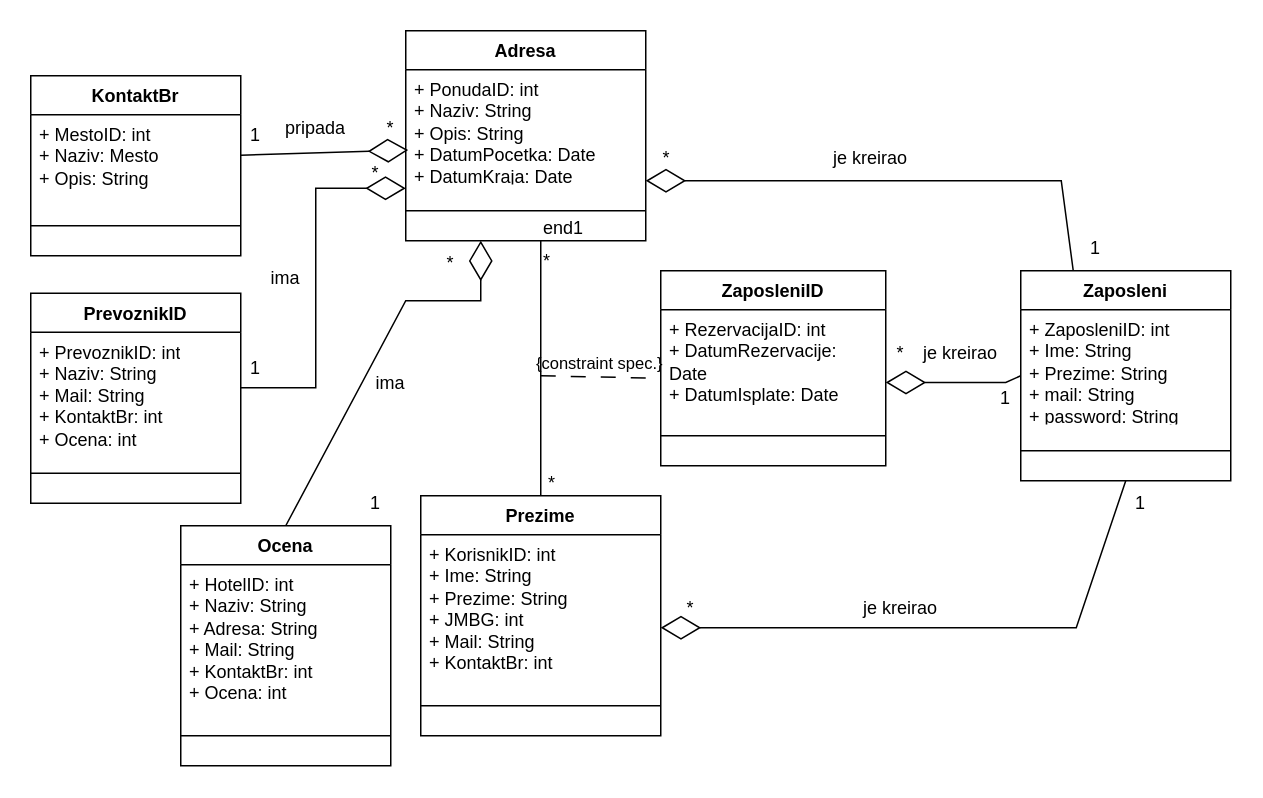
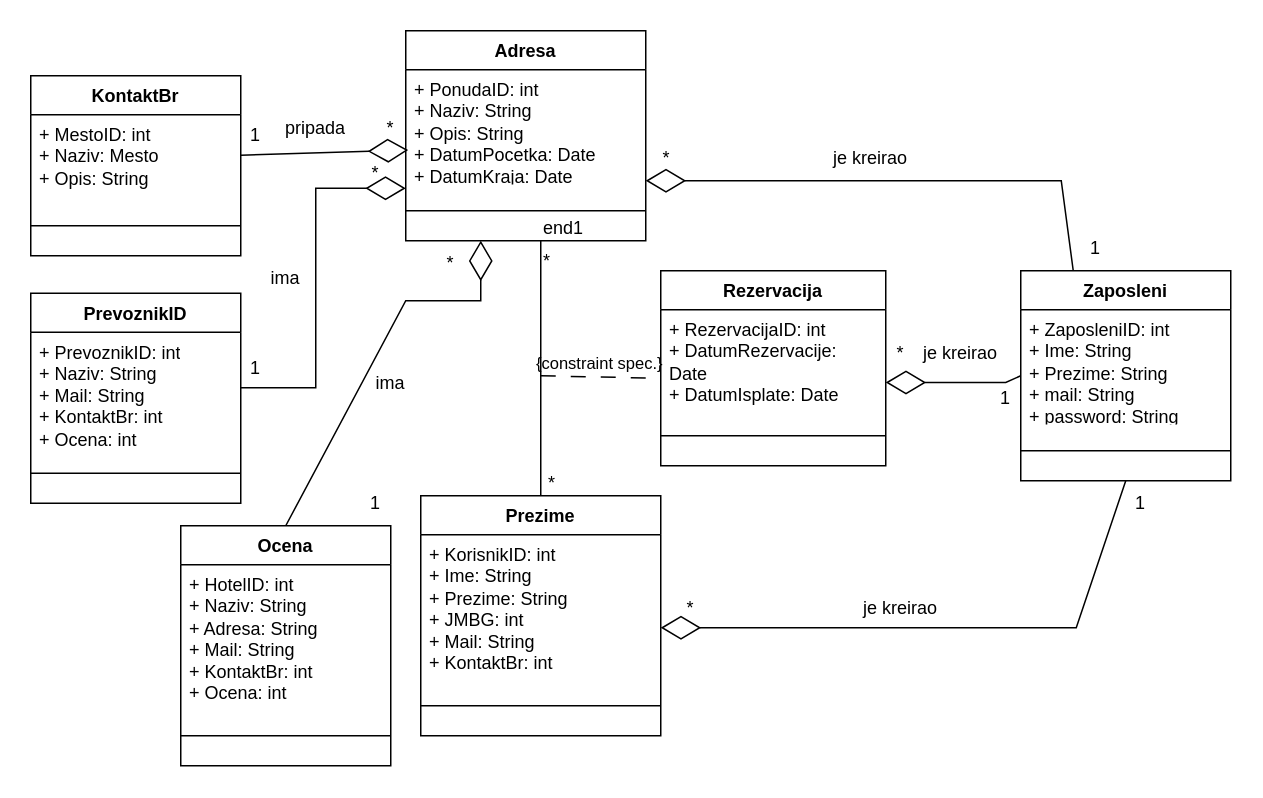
  <mxCell id="0" />
  <mxCell id="1" parent="0" />
  <mxCell id="2" value="Adresa" style="swimlane;fontStyle=1;align=center;verticalAlign=top;childLayout=stackLayout;horizontal=1;startSize=26;horizontalStack=0;resizeParent=1;resizeParentMax=0;resizeLast=0;collapsible=1;marginBottom=0;whiteSpace=wrap;html=1;" parent="1" vertex="1"><mxGeometry x="270" y="20" width="160" height="140" as="geometry" /></mxCell>
  <mxCell id="3" value="+ PonudaID: int&lt;div&gt;+ Naziv: String&lt;/div&gt;&lt;div&gt;+ Opis: String&lt;/div&gt;&lt;div&gt;+ DatumPocetka: Date&lt;/div&gt;&lt;div&gt;+ DatumKraja: Date&lt;/div&gt;&lt;div&gt;&lt;br&gt;&lt;/div&gt;" style="text;strokeColor=none;fillColor=none;align=left;verticalAlign=top;spacingLeft=4;spacingRight=4;overflow=hidden;rotatable=0;points=[[0,0.5],[1,0.5]];portConstraint=eastwest;whiteSpace=wrap;html=1;" parent="2" vertex="1"><mxGeometry y="26" width="160" height="74" as="geometry" /></mxCell>
  <mxCell id="4" value="" style="line;strokeWidth=1;fillColor=none;align=left;verticalAlign=middle;spacingTop=-1;spacingLeft=3;spacingRight=3;rotatable=0;labelPosition=right;points=[];portConstraint=eastwest;strokeColor=inherit;" parent="2" vertex="1"><mxGeometry y="100" width="160" height="40" as="geometry" /></mxCell>
  <mxCell id="5" value="KontaktBr" style="swimlane;fontStyle=1;align=center;verticalAlign=top;childLayout=stackLayout;horizontal=1;startSize=26;horizontalStack=0;resizeParent=1;resizeParentMax=0;resizeLast=0;collapsible=1;marginBottom=0;whiteSpace=wrap;html=1;" parent="1" vertex="1"><mxGeometry x="20" y="50" width="140" height="120" as="geometry" /></mxCell>
  <mxCell id="6" value="+ MestoID: int&lt;div&gt;+ Naziv: Mesto&lt;/div&gt;&lt;div&gt;+ Opis: String&lt;/div&gt;&lt;div&gt;&lt;br&gt;&lt;/div&gt;" style="text;strokeColor=none;fillColor=none;align=left;verticalAlign=top;spacingLeft=4;spacingRight=4;overflow=hidden;rotatable=0;points=[[0,0.5],[1,0.5]];portConstraint=eastwest;whiteSpace=wrap;html=1;" parent="5" vertex="1"><mxGeometry y="26" width="140" height="54" as="geometry" /></mxCell>
  <mxCell id="7" value="" style="line;strokeWidth=1;fillColor=none;align=left;verticalAlign=middle;spacingTop=-1;spacingLeft=3;spacingRight=3;rotatable=0;labelPosition=right;points=[];portConstraint=eastwest;strokeColor=inherit;" parent="5" vertex="1"><mxGeometry y="80" width="140" height="40" as="geometry" /></mxCell>
  <mxCell id="8" value="" style="endArrow=diamondThin;endFill=0;endSize=24;html=1;rounded=0;exitX=1;exitY=0.5;exitDx=0;exitDy=0;entryX=0.01;entryY=0.724;entryDx=0;entryDy=0;entryPerimeter=0;" parent="1" source="6" target="3" edge="1"><mxGeometry width="160" relative="1" as="geometry"><mxPoint x="110" y="89.5" as="sourcePoint" /><mxPoint x="270" y="89.5" as="targetPoint" /></mxGeometry></mxCell>
  <mxCell id="9" value="1" style="text;html=1;align=center;verticalAlign=middle;whiteSpace=wrap;rounded=0;" parent="1" vertex="1"><mxGeometry x="140" y="75" width="60" height="30" as="geometry" /></mxCell>
  <mxCell id="10" value="*" style="text;html=1;align=center;verticalAlign=middle;whiteSpace=wrap;rounded=0;" parent="1" vertex="1"><mxGeometry x="230" y="70" width="60" height="30" as="geometry" /></mxCell>
  <mxCell id="11" value="pripada" style="text;html=1;align=center;verticalAlign=middle;whiteSpace=wrap;rounded=0;" parent="1" vertex="1"><mxGeometry x="180" y="70" width="60" height="30" as="geometry" /></mxCell>
  <mxCell id="12" value="PrevoznikID" style="swimlane;fontStyle=1;align=center;verticalAlign=top;childLayout=stackLayout;horizontal=1;startSize=26;horizontalStack=0;resizeParent=1;resizeParentMax=0;resizeLast=0;collapsible=1;marginBottom=0;whiteSpace=wrap;html=1;" parent="1" vertex="1"><mxGeometry x="20" y="195" width="140" height="140" as="geometry" /></mxCell>
  <mxCell id="13" value="+ PrevoznikID: int&lt;div&gt;+ Naziv: String&lt;/div&gt;&lt;div&gt;+ Mail: String&lt;/div&gt;&lt;div&gt;+ KontaktBr: int&lt;/div&gt;&lt;div&gt;+ Ocena: int&lt;/div&gt;&lt;div&gt;&lt;br&gt;&lt;/div&gt;" style="text;strokeColor=none;fillColor=none;align=left;verticalAlign=top;spacingLeft=4;spacingRight=4;overflow=hidden;rotatable=0;points=[[0,0.5],[1,0.5]];portConstraint=eastwest;whiteSpace=wrap;html=1;" parent="12" vertex="1"><mxGeometry y="26" width="140" height="74" as="geometry" /></mxCell>
  <mxCell id="14" value="" style="line;strokeWidth=1;fillColor=none;align=left;verticalAlign=middle;spacingTop=-1;spacingLeft=3;spacingRight=3;rotatable=0;labelPosition=right;points=[];portConstraint=eastwest;strokeColor=inherit;" parent="12" vertex="1"><mxGeometry y="100" width="140" height="40" as="geometry" /></mxCell>
  <mxCell id="15" value="" style="endArrow=diamondThin;endFill=0;endSize=24;html=1;rounded=0;entryX=0;entryY=0.75;entryDx=0;entryDy=0;edgeStyle=elbowEdgeStyle;" parent="1" source="13" target="2" edge="1"><mxGeometry width="160" relative="1" as="geometry"><mxPoint x="115" y="275" as="sourcePoint" /><mxPoint x="225" y="130" as="targetPoint" /><Array as="points"><mxPoint x="210" y="200" /></Array></mxGeometry></mxCell>
  <mxCell id="16" value="1" style="text;html=1;align=center;verticalAlign=middle;whiteSpace=wrap;rounded=0;" parent="1" vertex="1"><mxGeometry x="140" y="230" width="60" height="30" as="geometry" /></mxCell>
  <mxCell id="17" value="*" style="text;html=1;align=center;verticalAlign=middle;whiteSpace=wrap;rounded=0;" parent="1" vertex="1"><mxGeometry x="220" y="100" width="60" height="30" as="geometry" /></mxCell>
  <mxCell id="18" value="ima" style="text;html=1;align=center;verticalAlign=middle;whiteSpace=wrap;rounded=0;" parent="1" vertex="1"><mxGeometry x="160" y="170" width="60" height="30" as="geometry" /></mxCell>
  <mxCell id="19" value="Ocena" style="swimlane;fontStyle=1;align=center;verticalAlign=top;childLayout=stackLayout;horizontal=1;startSize=26;horizontalStack=0;resizeParent=1;resizeParentMax=0;resizeLast=0;collapsible=1;marginBottom=0;whiteSpace=wrap;html=1;" parent="1" vertex="1"><mxGeometry x="120" y="350" width="140" height="160" as="geometry" /></mxCell>
  <mxCell id="20" value="+ HotelID: int&lt;div&gt;+ Naziv: String&lt;/div&gt;&lt;div&gt;+ Adresa: String&lt;/div&gt;&lt;div&gt;&lt;div&gt;+ Mail: String&lt;/div&gt;&lt;div&gt;+ KontaktBr: int&lt;/div&gt;&lt;div&gt;+ Ocena: int&lt;/div&gt;&lt;/div&gt;&lt;div&gt;&lt;br&gt;&lt;/div&gt;" style="text;strokeColor=none;fillColor=none;align=left;verticalAlign=top;spacingLeft=4;spacingRight=4;overflow=hidden;rotatable=0;points=[[0,0.5],[1,0.5]];portConstraint=eastwest;whiteSpace=wrap;html=1;" parent="19" vertex="1"><mxGeometry y="26" width="140" height="94" as="geometry" /></mxCell>
  <mxCell id="21" value="" style="line;strokeWidth=1;fillColor=none;align=left;verticalAlign=middle;spacingTop=-1;spacingLeft=3;spacingRight=3;rotatable=0;labelPosition=right;points=[];portConstraint=eastwest;strokeColor=inherit;" parent="19" vertex="1"><mxGeometry y="120" width="140" height="40" as="geometry" /></mxCell>
  <mxCell id="22" value="" style="endArrow=diamondThin;endFill=0;endSize=24;html=1;rounded=0;exitX=0.5;exitY=0;exitDx=0;exitDy=0;" parent="1" source="19" edge="1"><mxGeometry width="160" relative="1" as="geometry"><mxPoint x="250" y="290" as="sourcePoint" /><mxPoint x="320" y="160" as="targetPoint" /><Array as="points"><mxPoint x="270" y="200" /><mxPoint x="320" y="200" /></Array></mxGeometry></mxCell>
  <mxCell id="23" value="ima" style="text;html=1;align=center;verticalAlign=middle;whiteSpace=wrap;rounded=0;" parent="1" vertex="1"><mxGeometry x="230" y="240" width="60" height="30" as="geometry" /></mxCell>
  <mxCell id="24" value="1" style="text;html=1;align=center;verticalAlign=middle;whiteSpace=wrap;rounded=0;" parent="1" vertex="1"><mxGeometry x="220" y="320" width="60" height="30" as="geometry" /></mxCell>
  <mxCell id="25" value="*" style="text;html=1;align=center;verticalAlign=middle;whiteSpace=wrap;rounded=0;" parent="1" vertex="1"><mxGeometry x="270" y="160" width="60" height="30" as="geometry" /></mxCell>
  <mxCell id="26" value="Prezime" style="swimlane;fontStyle=1;align=center;verticalAlign=top;childLayout=stackLayout;horizontal=1;startSize=26;horizontalStack=0;resizeParent=1;resizeParentMax=0;resizeLast=0;collapsible=1;marginBottom=0;whiteSpace=wrap;html=1;" parent="1" vertex="1"><mxGeometry x="280" y="330" width="160" height="160" as="geometry" /></mxCell>
  <mxCell id="27" value="+ KorisnikID: int&lt;div&gt;+ Ime: String&lt;/div&gt;&lt;div&gt;+ Prezime: String&lt;/div&gt;&lt;div&gt;+ JMBG: int&lt;/div&gt;&lt;div&gt;+ Mail: String&lt;/div&gt;&lt;div&gt;+ KontaktBr: int&lt;/div&gt;&lt;div&gt;&lt;br&gt;&lt;/div&gt;" style="text;strokeColor=none;fillColor=none;align=left;verticalAlign=top;spacingLeft=4;spacingRight=4;overflow=hidden;rotatable=0;points=[[0,0.5],[1,0.5]];portConstraint=eastwest;whiteSpace=wrap;html=1;" parent="26" vertex="1"><mxGeometry y="26" width="160" height="94" as="geometry" /></mxCell>
  <mxCell id="28" value="" style="line;strokeWidth=1;fillColor=none;align=left;verticalAlign=middle;spacingTop=-1;spacingLeft=3;spacingRight=3;rotatable=0;labelPosition=right;points=[];portConstraint=eastwest;strokeColor=inherit;" parent="26" vertex="1"><mxGeometry y="120" width="160" height="40" as="geometry" /></mxCell>
  <mxCell id="29" value="" style="endArrow=none;html=1;rounded=0;align=center;verticalAlign=top;endFill=0;labelBackgroundColor=none;entryX=0.5;entryY=0;entryDx=0;entryDy=0;" parent="1" target="26" edge="1"><mxGeometry relative="1" as="geometry"><mxPoint x="360" y="160" as="sourcePoint" /><mxPoint x="520" y="210" as="targetPoint" /></mxGeometry></mxCell>
  <mxCell id="30" value="end1" style="resizable=0;html=1;align=left;verticalAlign=bottom;labelBackgroundColor=none;" parent="29" connectable="0" vertex="1"><mxGeometry x="-1" relative="1" as="geometry" /></mxCell>
  <mxCell id="31" value="*" style="resizable=0;html=1;align=left;verticalAlign=top;labelBackgroundColor=none;" parent="29" connectable="0" vertex="1"><mxGeometry x="-1" relative="1" as="geometry" /></mxCell>
  <mxCell id="32" value="*" style="resizable=0;html=1;align=right;verticalAlign=bottom;labelBackgroundColor=none;" parent="29" connectable="0" vertex="1"><mxGeometry x="1" relative="1" as="geometry"><mxPoint x="10" as="offset" /></mxGeometry></mxCell>
  <mxCell id="33" value="{constraint spec.}" style="endArrow=none;startArrow=none;endFill=0;startFill=0;endSize=8;html=1;verticalAlign=bottom;dashed=1;labelBackgroundColor=none;dashPattern=10 10;rounded=0;entryX=-0.012;entryY=0.713;entryDx=0;entryDy=0;entryPerimeter=0;" parent="1" edge="1" target="35"><mxGeometry width="160" relative="1" as="geometry"><mxPoint x="360" y="250" as="sourcePoint" /><mxPoint x="520" y="250" as="targetPoint" /></mxGeometry></mxCell>
- <mxCell id="34" value="ZaposleniID" style="swimlane;fontStyle=1;align=center;verticalAlign=top;childLayout=stackLayout;horizontal=1;startSize=26;horizontalStack=0;resizeParent=1;resizeParentMax=0;resizeLast=0;collapsible=1;marginBottom=0;whiteSpace=wrap;html=1;" parent="1" vertex="1"><mxGeometry x="440" y="180" width="150" height="130" as="geometry" /></mxCell>
+ <mxCell id="34" value="Rezervacija" style="swimlane;fontStyle=1;align=center;verticalAlign=top;childLayout=stackLayout;horizontal=1;startSize=26;horizontalStack=0;resizeParent=1;resizeParentMax=0;resizeLast=0;collapsible=1;marginBottom=0;whiteSpace=wrap;html=1;" parent="1" vertex="1"><mxGeometry x="440" y="180" width="150" height="130" as="geometry" /></mxCell>
  <mxCell id="35" value="+ RezervacijaID: int&lt;div&gt;+ DatumRezervacije: Date&lt;/div&gt;&lt;div&gt;+ DatumIsplate: Date&lt;/div&gt;&lt;div&gt;&lt;br&gt;&lt;/div&gt;" style="text;strokeColor=none;fillColor=none;align=left;verticalAlign=top;spacingLeft=4;spacingRight=4;overflow=hidden;rotatable=0;points=[[0,0.5],[1,0.5]];portConstraint=eastwest;whiteSpace=wrap;html=1;" parent="34" vertex="1"><mxGeometry y="26" width="150" height="64" as="geometry" /></mxCell>
  <mxCell id="36" value="" style="line;strokeWidth=1;fillColor=none;align=left;verticalAlign=middle;spacingTop=-1;spacingLeft=3;spacingRight=3;rotatable=0;labelPosition=right;points=[];portConstraint=eastwest;strokeColor=inherit;" parent="34" vertex="1"><mxGeometry y="90" width="150" height="40" as="geometry" /></mxCell>
  <mxCell id="37" value="Zaposleni" style="swimlane;fontStyle=1;align=center;verticalAlign=top;childLayout=stackLayout;horizontal=1;startSize=26;horizontalStack=0;resizeParent=1;resizeParentMax=0;resizeLast=0;collapsible=1;marginBottom=0;whiteSpace=wrap;html=1;" vertex="1" parent="1"><mxGeometry x="680" y="180" width="140" height="140" as="geometry" /></mxCell>
  <mxCell id="38" value="+ ZaposleniID: int&lt;div&gt;+ Ime: String&lt;/div&gt;&lt;div&gt;+ Prezime: String&lt;br&gt;&lt;div&gt;+ mail: String&lt;/div&gt;&lt;div&gt;+ password: String&lt;/div&gt;&lt;div&gt;&lt;br&gt;&lt;/div&gt;&lt;/div&gt;" style="text;strokeColor=none;fillColor=none;align=left;verticalAlign=top;spacingLeft=4;spacingRight=4;overflow=hidden;rotatable=0;points=[[0,0.5],[1,0.5]];portConstraint=eastwest;whiteSpace=wrap;html=1;" vertex="1" parent="37"><mxGeometry y="26" width="140" height="74" as="geometry" /></mxCell>
  <mxCell id="39" value="" style="line;strokeWidth=1;fillColor=none;align=left;verticalAlign=middle;spacingTop=-1;spacingLeft=3;spacingRight=3;rotatable=0;labelPosition=right;points=[];portConstraint=eastwest;strokeColor=inherit;" vertex="1" parent="37"><mxGeometry y="100" width="140" height="40" as="geometry" /></mxCell>
  <mxCell id="40" value="" style="endArrow=diamondThin;endFill=0;endSize=24;html=1;rounded=0;exitX=0.25;exitY=0;exitDx=0;exitDy=0;" edge="1" parent="1" source="37"><mxGeometry width="160" relative="1" as="geometry"><mxPoint x="940" y="110" as="sourcePoint" /><mxPoint x="430" y="120" as="targetPoint" /><Array as="points"><mxPoint x="707" y="120" /><mxPoint x="510" y="120" /></Array></mxGeometry></mxCell>
  <mxCell id="41" value="je kreirao" style="text;html=1;align=center;verticalAlign=middle;whiteSpace=wrap;rounded=0;" vertex="1" parent="1"><mxGeometry x="550" y="90" width="60" height="30" as="geometry" /></mxCell>
  <mxCell id="42" value="" style="endArrow=diamondThin;endFill=0;endSize=24;html=1;rounded=0;exitX=0.5;exitY=1;exitDx=0;exitDy=0;" edge="1" parent="1" source="37"><mxGeometry width="160" relative="1" as="geometry"><mxPoint x="717" y="478" as="sourcePoint" /><mxPoint x="440" y="418" as="targetPoint" /><Array as="points"><mxPoint x="717" y="418" /><mxPoint x="520" y="418" /></Array></mxGeometry></mxCell>
  <mxCell id="43" value="je kreirao" style="text;html=1;align=center;verticalAlign=middle;whiteSpace=wrap;rounded=0;" vertex="1" parent="1"><mxGeometry x="570" y="390" width="60" height="30" as="geometry" /></mxCell>
  <mxCell id="44" value="" style="endArrow=diamondThin;endFill=0;endSize=24;html=1;rounded=0;exitX=0;exitY=0.595;exitDx=0;exitDy=0;exitPerimeter=0;" edge="1" parent="1" source="38"><mxGeometry width="160" relative="1" as="geometry"><mxPoint x="700" y="254.5" as="sourcePoint" /><mxPoint x="590" y="254.5" as="targetPoint" /><Array as="points"><mxPoint x="670" y="254.5" /></Array></mxGeometry></mxCell>
  <mxCell id="45" value="je kreirao" style="text;html=1;align=center;verticalAlign=middle;whiteSpace=wrap;rounded=0;" vertex="1" parent="1"><mxGeometry x="610" y="220" width="60" height="30" as="geometry" /></mxCell>
  <mxCell id="46" value="1" style="text;html=1;align=center;verticalAlign=middle;whiteSpace=wrap;rounded=0;" vertex="1" parent="1"><mxGeometry x="700" y="150" width="60" height="30" as="geometry" /></mxCell>
  <mxCell id="47" value="1" style="text;html=1;align=center;verticalAlign=middle;whiteSpace=wrap;rounded=0;" vertex="1" parent="1"><mxGeometry x="640" y="250" width="60" height="30" as="geometry" /></mxCell>
  <mxCell id="48" value="1" style="text;html=1;align=center;verticalAlign=middle;whiteSpace=wrap;rounded=0;" vertex="1" parent="1"><mxGeometry x="730" y="320" width="60" height="30" as="geometry" /></mxCell>
  <mxCell id="49" value="*" style="text;html=1;align=center;verticalAlign=middle;whiteSpace=wrap;rounded=0;" vertex="1" parent="1"><mxGeometry x="414" y="90" width="60" height="30" as="geometry" /></mxCell>
  <mxCell id="50" value="*" style="text;html=1;align=center;verticalAlign=middle;whiteSpace=wrap;rounded=0;" vertex="1" parent="1"><mxGeometry x="570" y="220" width="60" height="30" as="geometry" /></mxCell>
  <mxCell id="51" value="*" style="text;html=1;align=center;verticalAlign=middle;whiteSpace=wrap;rounded=0;" vertex="1" parent="1"><mxGeometry x="430" y="390" width="60" height="30" as="geometry" /></mxCell>
